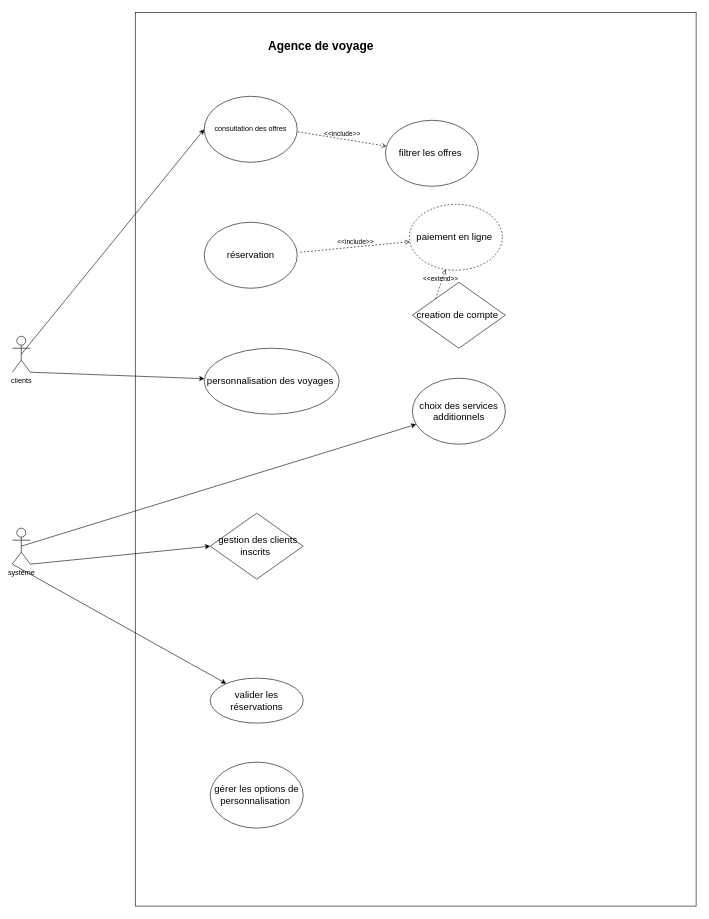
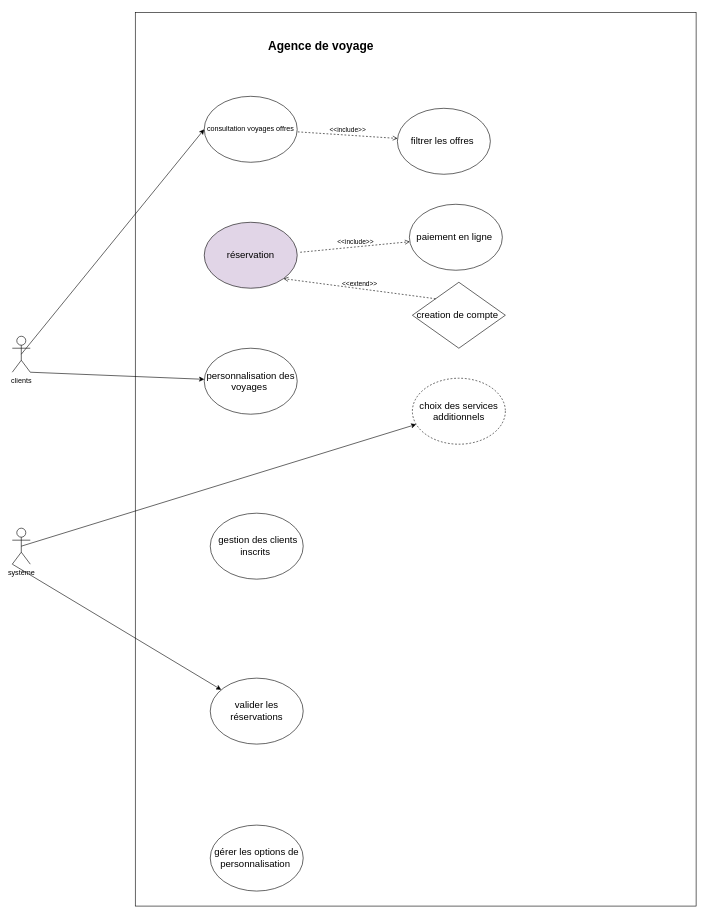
  <mxCell id="0" />
  <mxCell id="1" parent="0" />
  <mxCell id="2" value="" style="rounded=0;whiteSpace=wrap;html=1;" parent="1" vertex="1"><mxGeometry x="225" y="20" width="935" height="1490" as="geometry" /></mxCell>
  <mxCell id="3" value="&lt;b&gt;&lt;font style=&quot;font-size: 20px;&quot;&gt;Agence de voyage&amp;nbsp;&lt;/font&gt;&lt;/b&gt;" style="text;html=1;strokeColor=none;fillColor=none;align=center;verticalAlign=middle;whiteSpace=wrap;rounded=0;" parent="1" vertex="1"><mxGeometry x="440" y="60" width="195" height="30" as="geometry" /></mxCell>
  <mxCell id="4" value="clients" style="shape=umlActor;verticalLabelPosition=bottom;verticalAlign=top;html=1;outlineConnect=0;" parent="1" vertex="1"><mxGeometry x="20" y="560" width="30" height="60" as="geometry" /></mxCell>
  <mxCell id="5" style="edgeStyle=none;html=1;exitX=0;exitY=1;exitDx=0;exitDy=0;exitPerimeter=0;" edge="1" parent="1" source="7" target="19"><mxGeometry relative="1" as="geometry" /></mxCell>
  <mxCell id="6" style="edgeStyle=none;html=1;exitX=0.5;exitY=0.5;exitDx=0;exitDy=0;exitPerimeter=0;" edge="1" parent="1" source="7" target="18"><mxGeometry relative="1" as="geometry" /></mxCell>
  <mxCell id="7" value="système" style="shape=umlActor;verticalLabelPosition=bottom;verticalAlign=top;html=1;outlineConnect=0;" parent="1" vertex="1"><mxGeometry x="20" y="880" width="30" height="60" as="geometry" /></mxCell>
- <mxCell id="8" value="&lt;span style=&quot;font-size: 12pt; line-height: 115%; font-family: Aptos, sans-serif;&quot; lang=&quot;FR&quot;&gt;&amp;nbsp;gestion des clients inscrits&amp;nbsp;&lt;/span&gt;" style="rhombus;whiteSpace=wrap;html=1;" parent="1" vertex="1"><mxGeometry x="350" y="855" width="155" height="110" as="geometry" /></mxCell>
- <mxCell id="9" value="&lt;br&gt;&lt;span lang=&quot;FR&quot;&gt;&amp;nbsp; &amp;nbsp;&lt;br&gt;consultation des offres &lt;/span&gt;&lt;br&gt;&lt;br&gt;&lt;br&gt;" style="ellipse;whiteSpace=wrap;html=1;" parent="1" vertex="1"><mxGeometry x="340" y="160" width="155" height="110" as="geometry" /></mxCell>
- <mxCell id="10" value="&lt;span style=&quot;font-size: 12pt; line-height: 115%; font-family: Aptos, sans-serif;&quot; lang=&quot;FR&quot;&gt;réservation&lt;/span&gt;" style="ellipse;whiteSpace=wrap;html=1;" parent="1" vertex="1"><mxGeometry x="340" y="370" width="155" height="110" as="geometry" /></mxCell>
- <mxCell id="11" value="&lt;span style=&quot;font-size: 12pt; line-height: 115%; font-family: Aptos, sans-serif;&quot; lang=&quot;FR&quot;&gt;personnalisation des voyages&amp;nbsp;&lt;/span&gt;" style="ellipse;whiteSpace=wrap;html=1;" parent="1" vertex="1"><mxGeometry x="340" y="580" width="225" height="110" as="geometry" /></mxCell>
+ <mxCell id="8" value="&lt;span style=&quot;font-size: 12pt; line-height: 115%; font-family: Aptos, sans-serif;&quot; lang=&quot;FR&quot;&gt;&amp;nbsp;gestion des clients inscrits&amp;nbsp;&lt;/span&gt;" style="ellipse;whiteSpace=wrap;html=1;" parent="1" vertex="1"><mxGeometry x="350" y="855" width="155" height="110" as="geometry" /></mxCell>
+ <mxCell id="9" value="&lt;br&gt;&lt;span lang=&quot;FR&quot;&gt;&amp;nbsp; &amp;nbsp;&lt;br&gt;consultation voyages offres &lt;/span&gt;&lt;br&gt;&lt;br&gt;&lt;br&gt;" style="ellipse;whiteSpace=wrap;html=1;" parent="1" vertex="1"><mxGeometry x="340" y="160" width="155" height="110" as="geometry" /></mxCell>
+ <mxCell id="10" value="&lt;span style=&quot;font-size: 12pt; line-height: 115%; font-family: Aptos, sans-serif;&quot; lang=&quot;FR&quot;&gt;réservation&lt;/span&gt;" style="ellipse;whiteSpace=wrap;html=1;fillColor=#e1d5e7;" parent="1" vertex="1"><mxGeometry x="340" y="370" width="155" height="110" as="geometry" /></mxCell>
+ <mxCell id="11" value="&lt;span style=&quot;font-size: 12pt; line-height: 115%; font-family: Aptos, sans-serif;&quot; lang=&quot;FR&quot;&gt;personnalisation des voyages&amp;nbsp;&lt;/span&gt;" style="ellipse;whiteSpace=wrap;html=1;" parent="1" vertex="1"><mxGeometry x="340" y="580" width="155" height="110" as="geometry" /></mxCell>
  <mxCell id="12" value="" style="endArrow=classic;html=1;fontSize=20;exitX=0.5;exitY=0.5;exitDx=0;exitDy=0;exitPerimeter=0;entryX=0;entryY=0.5;entryDx=0;entryDy=0;" parent="1" source="4" target="9" edge="1"><mxGeometry width="50" height="50" relative="1" as="geometry"><mxPoint x="270" y="560" as="sourcePoint" /><mxPoint x="320" y="520" as="targetPoint" /><Array as="points" /></mxGeometry></mxCell>
  <mxCell id="13" value="" style="endArrow=classic;html=1;fontSize=20;" parent="1" target="11" edge="1"><mxGeometry width="50" height="50" relative="1" as="geometry"><mxPoint x="50" y="620" as="sourcePoint" /><mxPoint x="300" y="590" as="targetPoint" /></mxGeometry></mxCell>
- <mxCell id="14" value="" style="endArrow=classic;html=1;fontSize=20;entryX=0;entryY=0.5;entryDx=0;entryDy=0;exitX=1;exitY=1;exitDx=0;exitDy=0;exitPerimeter=0;" parent="1" source="7" target="8" edge="1"><mxGeometry width="50" height="50" relative="1" as="geometry"><mxPoint x="1030" y="530" as="sourcePoint" /><mxPoint x="480" y="640" as="targetPoint" /><Array as="points" /></mxGeometry></mxCell>
- <mxCell id="15" value="&lt;span style=&quot;font-size: 12pt; line-height: 115%; font-family: Aptos, sans-serif;&quot; lang=&quot;FR&quot;&gt;filtrer les offres&amp;nbsp;&lt;/span&gt;" style="ellipse;whiteSpace=wrap;html=1;" parent="1" vertex="1"><mxGeometry x="642" y="200" width="155" height="110" as="geometry" /></mxCell>
- <mxCell id="16" value="&lt;span style=&quot;font-size: 12pt; line-height: 115%; font-family: Aptos, sans-serif;&quot; lang=&quot;FR&quot;&gt;paiement en ligne&amp;nbsp;&lt;/span&gt;" style="ellipse;whiteSpace=wrap;html=1;dashed=1;" parent="1" vertex="1"><mxGeometry x="682" y="340" width="155" height="110" as="geometry" /></mxCell>
+ <mxCell id="15" value="&lt;span style=&quot;font-size: 12pt; line-height: 115%; font-family: Aptos, sans-serif;&quot; lang=&quot;FR&quot;&gt;filtrer les offres&amp;nbsp;&lt;/span&gt;" style="ellipse;whiteSpace=wrap;html=1;" parent="1" vertex="1"><mxGeometry x="662" y="180" width="155" height="110" as="geometry" /></mxCell>
+ <mxCell id="16" value="&lt;span style=&quot;font-size: 12pt; line-height: 115%; font-family: Aptos, sans-serif;&quot; lang=&quot;FR&quot;&gt;paiement en ligne&amp;nbsp;&lt;/span&gt;" style="ellipse;whiteSpace=wrap;html=1;" parent="1" vertex="1"><mxGeometry x="682" y="340" width="155" height="110" as="geometry" /></mxCell>
  <mxCell id="17" value="&lt;span style=&quot;font-size: 12pt; line-height: 115%; font-family: Aptos, sans-serif;&quot; lang=&quot;FR&quot;&gt;creation de compte&amp;nbsp;&lt;/span&gt;" style="rhombus;whiteSpace=wrap;html=1;" parent="1" vertex="1"><mxGeometry x="687" y="470" width="155" height="110" as="geometry" /></mxCell>
- <mxCell id="18" value="&lt;span style=&quot;font-size: 12pt; line-height: 115%; font-family: Aptos, sans-serif;&quot; lang=&quot;FR&quot;&gt;choix des services additionnels&lt;/span&gt;" style="ellipse;whiteSpace=wrap;html=1;" parent="1" vertex="1"><mxGeometry x="687" y="630" width="155" height="110" as="geometry" /></mxCell>
- <mxCell id="19" value="&lt;span style=&quot;font-size: 12pt; line-height: 115%; font-family: Aptos, sans-serif;&quot; lang=&quot;FR&quot;&gt;valider les réservations&lt;/span&gt;" style="ellipse;whiteSpace=wrap;html=1;" vertex="1" parent="1"><mxGeometry x="350" y="1130" width="155" height="75" as="geometry" /></mxCell>
- <mxCell id="20" value="&lt;font face=&quot;Aptos, sans-serif&quot;&gt;&lt;span style=&quot;font-size: 16px;&quot;&gt;gérer les options de personnalisation&amp;nbsp;&lt;/span&gt;&lt;/font&gt;" style="ellipse;whiteSpace=wrap;html=1;" vertex="1" parent="1"><mxGeometry x="350" y="1270" width="155" height="110" as="geometry" /></mxCell>
+ <mxCell id="18" value="&lt;span style=&quot;font-size: 12pt; line-height: 115%; font-family: Aptos, sans-serif;&quot; lang=&quot;FR&quot;&gt;choix des services additionnels&lt;/span&gt;" style="ellipse;whiteSpace=wrap;html=1;dashed=1;" parent="1" vertex="1"><mxGeometry x="687" y="630" width="155" height="110" as="geometry" /></mxCell>
+ <mxCell id="19" value="&lt;span style=&quot;font-size: 12pt; line-height: 115%; font-family: Aptos, sans-serif;&quot; lang=&quot;FR&quot;&gt;valider les réservations&lt;/span&gt;" style="ellipse;whiteSpace=wrap;html=1;" vertex="1" parent="1"><mxGeometry x="350" y="1130" width="155" height="110" as="geometry" /></mxCell>
+ <mxCell id="20" value="&lt;font face=&quot;Aptos, sans-serif&quot;&gt;&lt;span style=&quot;font-size: 16px;&quot;&gt;gérer les options de personnalisation&amp;nbsp;&lt;/span&gt;&lt;/font&gt;" style="ellipse;whiteSpace=wrap;html=1;" vertex="1" parent="1"><mxGeometry x="350" y="1375" width="155" height="110" as="geometry" /></mxCell>
  <mxCell id="21" value="&amp;lt;&amp;lt;include&amp;gt;&amp;gt;" style="html=1;verticalAlign=bottom;labelBackgroundColor=none;endArrow=open;endFill=0;dashed=1;exitX=1.006;exitY=0.539;exitDx=0;exitDy=0;exitPerimeter=0;" edge="1" parent="1" source="9" target="15"><mxGeometry width="160" relative="1" as="geometry"><mxPoint x="520" y="370" as="sourcePoint" /><mxPoint x="680" y="370" as="targetPoint" /></mxGeometry></mxCell>
  <mxCell id="22" value="&amp;lt;&amp;lt;include&amp;gt;&amp;gt;" style="html=1;verticalAlign=bottom;labelBackgroundColor=none;endArrow=open;endFill=0;dashed=1;" edge="1" parent="1" target="16"><mxGeometry width="160" relative="1" as="geometry"><mxPoint x="500" y="420" as="sourcePoint" /><mxPoint x="660" y="420" as="targetPoint" /></mxGeometry></mxCell>
- <mxCell id="23" value="&amp;lt;&amp;lt;extend&amp;gt;&amp;gt;" style="html=1;verticalAlign=bottom;labelBackgroundColor=none;endArrow=open;endFill=0;dashed=1;exitX=0;exitY=0;exitDx=0;exitDy=0;" edge="1" parent="1" source="17" target="16"><mxGeometry width="160" relative="1" as="geometry"><mxPoint x="510" y="590" as="sourcePoint" /><mxPoint x="670" y="590" as="targetPoint" /></mxGeometry></mxCell>
+ <mxCell id="23" value="&amp;lt;&amp;lt;extend&amp;gt;&amp;gt;" style="html=1;verticalAlign=bottom;labelBackgroundColor=none;endArrow=open;endFill=0;dashed=1;entryX=1;entryY=1;entryDx=0;entryDy=0;exitX=0;exitY=0;exitDx=0;exitDy=0;" edge="1" parent="1" source="17" target="10"><mxGeometry width="160" relative="1" as="geometry"><mxPoint x="510" y="590" as="sourcePoint" /><mxPoint x="670" y="590" as="targetPoint" /></mxGeometry></mxCell>
